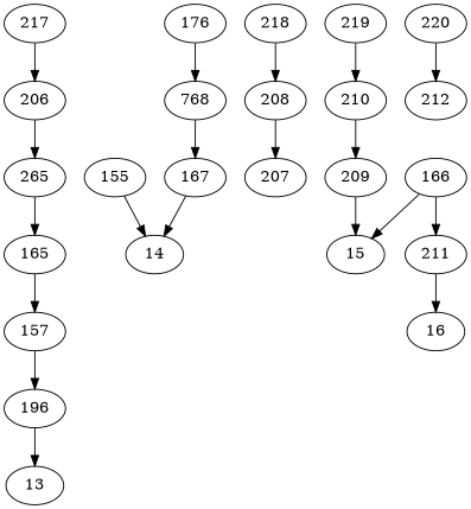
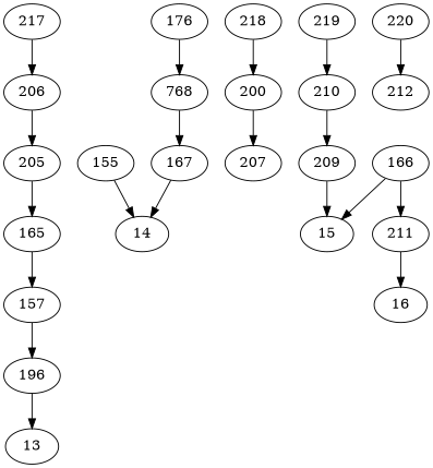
  strict digraph {
    edge [anno="retl  "]
    217 [inode=217]
    206 [inode=206]
-   205 [inode=205 label=265]
+   205 [inode=205]
    165 [inode=165]
    155 [inode=155]
    14 [inode=14]
    157 [inode=157]
    n8 [inode=156 label=196]
    13 [inode=13]
    218 [inode=218]
-   208 [inode=208]
+   208 [inode=208 label=200]
    207 [inode=207]
    219 [inode=219]
    210 [inode=210]
    209 [inode=209]
    15 [inode=15]
    176 [inode=176]
    n18 [inode=168 label=768]
    167 [inode=167]
    211 [inode=211]
    16 [inode=16]
    166 [inode=166]
    220 [inode=220]
    212 [inode=212]
    217 -> 206
    206 -> 205 [anno="movb  %dl, -0x8(%ebp,%ecx,1)"]
    205 -> 165 [anno="movb  (%eax), %dl"]
    165 -> 157 [anno="movb  %cl, -0x10(%ebp,%edx,1)"]
    155 -> 14 [anno="movsxb  -0xf(%ebp,%ecx,1), %edx"]
    157 -> n8 [anno="add %edx, %ecx"]
    n8 -> 13 [anno="movsxb  -0x10(%ebp,%eax,1), %ecx"]
    218 -> 208
    208 -> 207 [anno="movb  %dl, -0x8(%ebp,%ecx,1)"]
    219 -> 210
    210 -> 209 [anno="movb  %dl, -0x8(%ebp,%ecx,1)"]
    209 -> 15 [anno="movb  (%eax), %dl"]
    176 -> n18 [anno="movb  %cl, -0x10(%ebp,%edx,1)"]
    n18 -> 167 [anno="add %edx, %ecx"]
    167 -> 14 [anno="movsxb  -0x10(%ebp,%eax,1), %ecx"]
    211 -> 16 [anno="movb  (%eax), %dl"]
    166 -> 15 [anno="movsxb  -0xf(%ebp,%ecx,1), %edx"]
    166 -> 211 [anno="movb  %dl, -0x8(%ebp,%ecx,1)"]
    220 -> 212
  }
